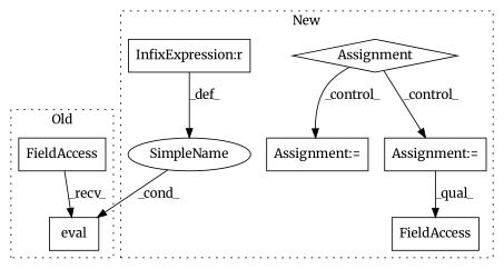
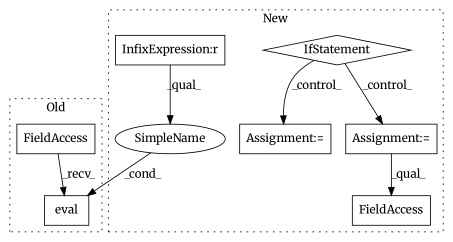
  digraph {
    fontname=Merriweather
    node [a=22 fontname=Merriweather shape=box]
    edge [fontname=Merriweather]
    n1 [a=32 l=6 label=eval s=3829]
    n2 [l=15 label=FieldAccess s=3813]
-   n3 [a=25 l="4,2" label=Assignment s="6002,6027" shape=diamond]
+   n3 [a=25 l="4,2" label=IfStatement s="6002,6027" shape=diamond]
    n4 [a=7 l=1 label="Assignment:=" s=6052]
    n5 [a=42 label=SimpleName shape=ellipse]
    n6 [a=27 l=4 label="InfixExpression:r" s=6019]
    n7 [a=7 l="85,2" label="Assignment:=" s="6085,6204"]
    n8 [l=14 label=FieldAccess s=6263]
    subgraph cluster_1 {
      label=Old
      style=dotted
      n1
      n2
    }
    subgraph cluster_2 {
      label=New
      style=dotted
      n3
      n4
      n5
      n6
      n7
      n8
    }
    n2 -> n1 [label=_recv_]
    n3 -> n4 [label=_control_]
    n3 -> n7 [label=_control_]
    n5 -> n1 [label=_cond_]
-   n6 -> n5 [label=_def_]
+   n6 -> n5 [label=_qual_]
    n7 -> n8 [label=_qual_]
  }
